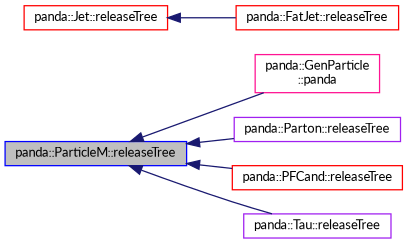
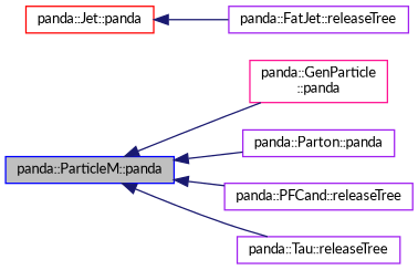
  digraph {
    fontname=Lato
    rankdir=LR
    node [color=purple fillcolor=white fontname=Lato fontsize=10 shape=record style=filled]
    edge [color=midnightblue dir=back fontname=Lato fontsize=10 labelfontname=Helvetica labelfontsize=10 style=solid]
-   n1 [color=blue fillcolor=grey75 fontcolor=black height=0.2 label="panda::ParticleM::releaseTree" width=0.4]
+   n1 [color=blue fillcolor=grey75 fontcolor=black height=0.2 label="panda::ParticleM::panda" width=0.4]
    n2 [color=deeppink height=0.2 label="panda::GenParticle\l::panda" width=0.4]
-   n3 [height=0.2 label="panda::Parton::releaseTree" width=0.4]
-   n4 [color=red height=0.2 label="panda::PFCand::releaseTree" width=0.4]
+   n3 [height=0.2 label="panda::Parton::panda" width=0.4]
+   n4 [height=0.2 label="panda::PFCand::releaseTree" width=0.4]
    n5 [height=0.2 label="panda::Tau::releaseTree" width=0.4]
-   n6 [color=red height=0.2 label="panda::Jet::releaseTree" width=0.4]
-   n7 [color=red height=0.2 label="panda::FatJet::releaseTree" width=0.4]
+   n6 [color=red height=0.2 label="panda::Jet::panda" width=0.4]
+   n7 [height=0.2 label="panda::FatJet::releaseTree" width=0.4]
    n1 -> n2
    n1 -> n3
    n1 -> n4
    n1 -> n5
    n6 -> n7
  }
